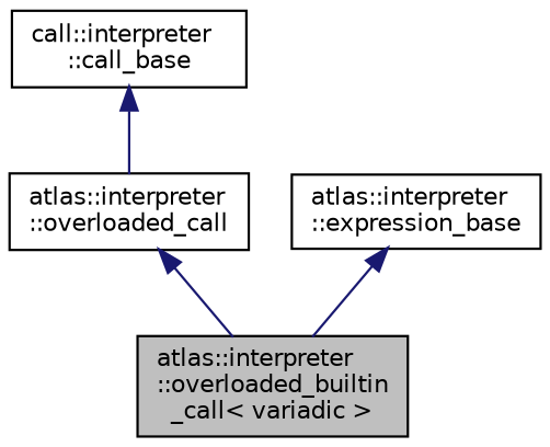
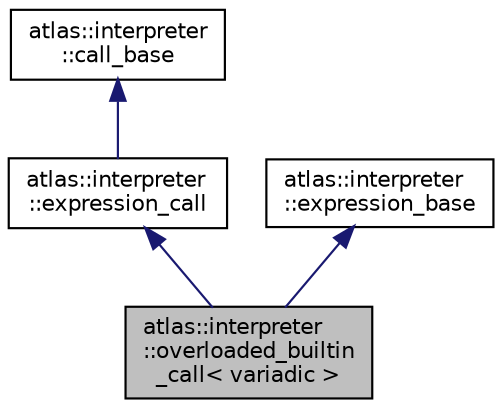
  digraph {
    node [color=black fillcolor=white fontname=Helvetica fontsize=10 shape=record style=filled]
    edge [color=midnightblue dir=back fontname=Helvetica fontsize=10 labelfontname=Helvetica labelfontsize=10 style=solid]
    n1 [fillcolor=grey75 fontcolor=black height=0.2 label="atlas::interpreter\l::overloaded_builtin\l_call\< variadic \>" width=0.4]
-   n2 [height=0.2 label="atlas::interpreter\l::overloaded_call" width=0.4]
-   n3 [height=0.2 label="call::interpreter\l::call_base" width=0.4]
+   n2 [height=0.2 label="atlas::interpreter\l::expression_call" width=0.4]
+   n3 [height=0.2 label="atlas::interpreter\l::call_base" width=0.4]
    n4 [height=0.2 label="atlas::interpreter\l::expression_base" width=0.4]
    n2 -> n1
    n3 -> n2
    n4 -> n1
  }
